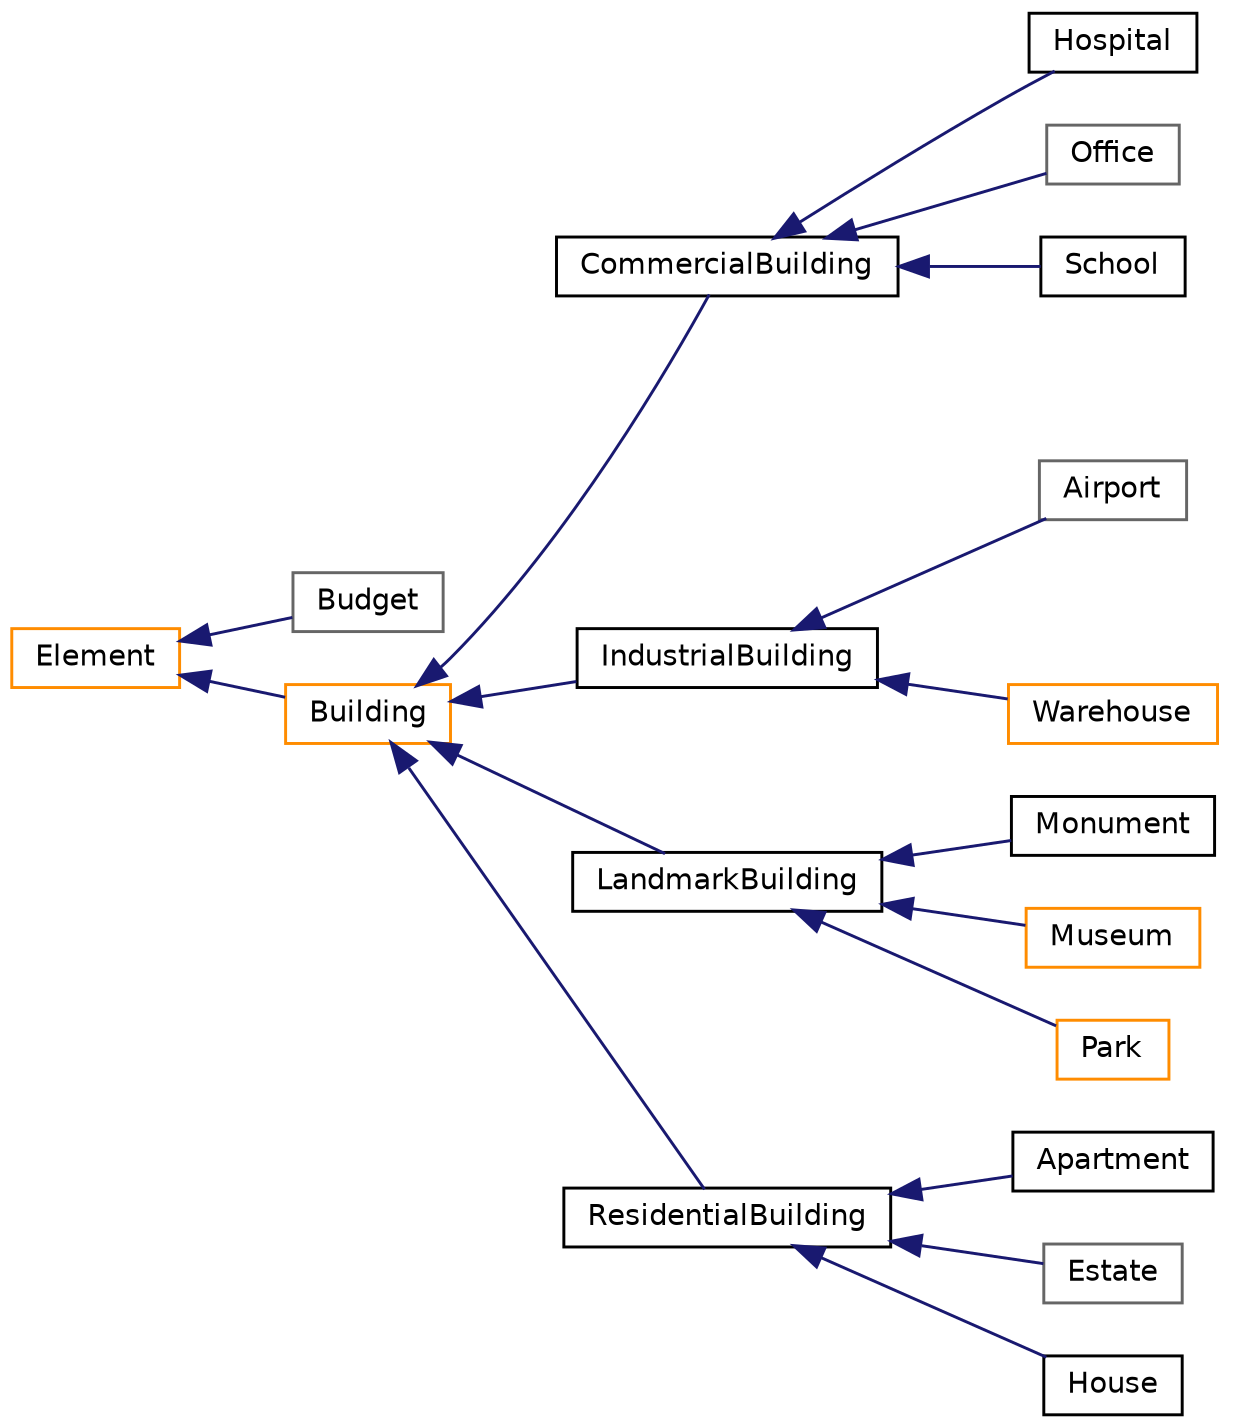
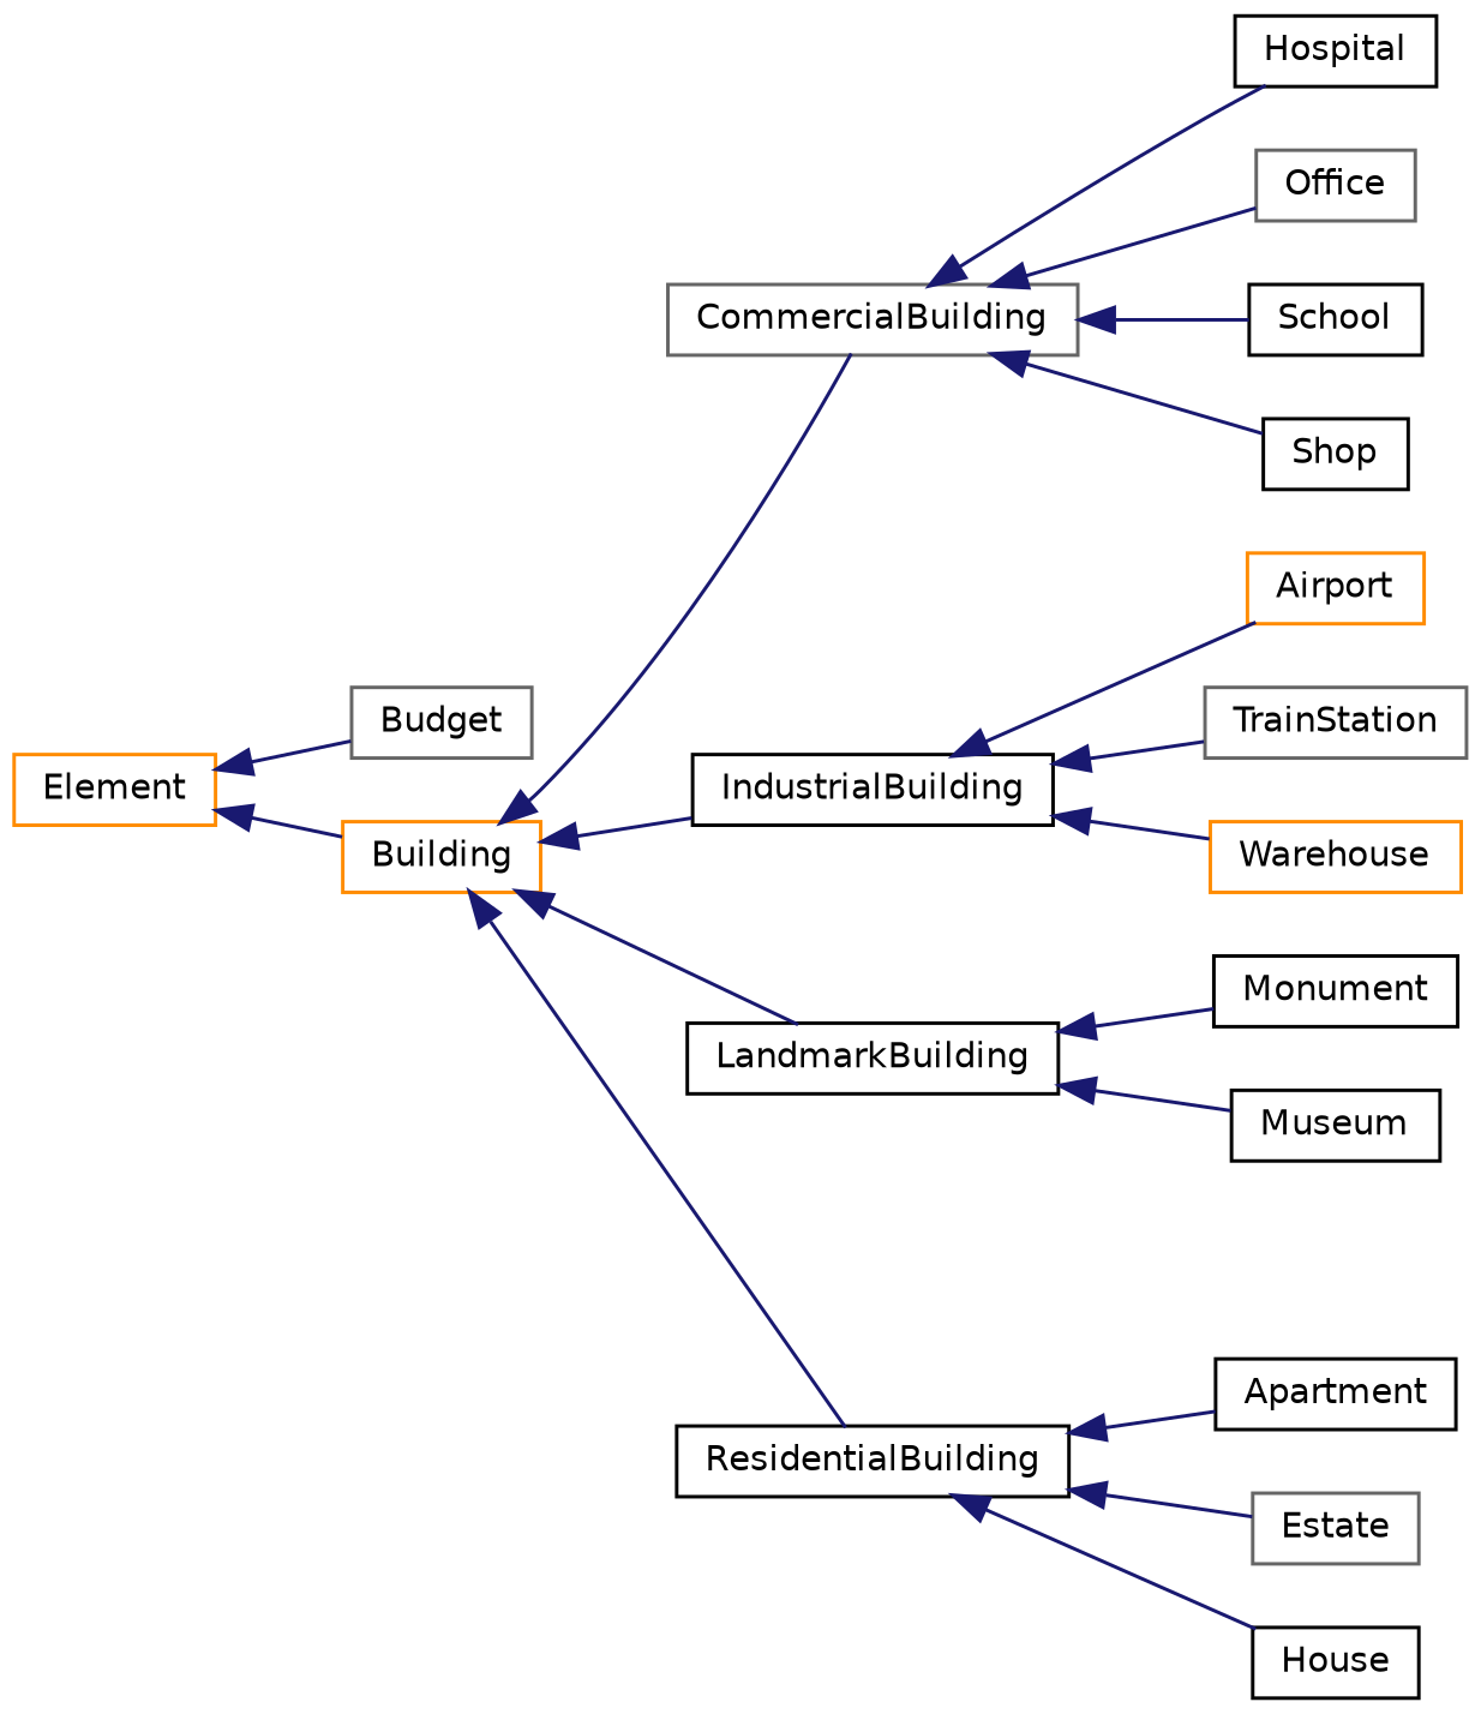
  digraph {
    fontname="DejaVu Sans"
    rankdir=LR
    node [color=black fillcolor=white fontname="DejaVu Sans" fontsize=10 shape=record style=filled]
    edge [color=midnightblue dir=back fontname="DejaVu Sans" fontsize=10 labelfontname=Helvetica labelfontsize=10 style=solid]
    n1 [color=darkorange height=0.2 label=Element width=0.4]
    n2 [color=gray40 height=0.2 label=Budget width=0.4]
    n3 [color=darkorange height=0.2 label=Building width=0.4]
-   n4 [height=0.2 label=CommercialBuilding width=0.4]
+   n4 [color=gray40 height=0.2 label=CommercialBuilding width=0.4]
    n5 [height=0.2 label=IndustrialBuilding width=0.4]
    n6 [height=0.2 label=LandmarkBuilding width=0.4]
    n7 [height=0.2 label=ResidentialBuilding width=0.4]
    n8 [height=0.2 label=Hospital width=0.4]
    n9 [color=gray40 height=0.2 label=Office width=0.4]
    n10 [height=0.2 label=School width=0.4]
-   n12 [color=gray40 height=0.2 label=Airport width=0.4]
+   n11 [height=0.2 label=Shop width=0.4]
+   n12 [color=darkorange height=0.2 label=Airport width=0.4]
+   n13 [color=gray40 height=0.2 label=TrainStation width=0.4]
    n14 [color=darkorange height=0.2 label=Warehouse width=0.4]
    n15 [height=0.2 label=Monument width=0.4]
-   n16 [color=darkorange height=0.2 label=Museum width=0.4]
-   n17 [color=darkorange height=0.2 label=Park width=0.4]
+   n16 [height=0.2 label=Museum width=0.4]
    n18 [height=0.2 label=Apartment width=0.4]
    n19 [color=gray40 height=0.2 label=Estate width=0.4]
    n20 [height=0.2 label=House width=0.4]
    n1 -> n2
    n1 -> n3
    n3 -> n4
    n3 -> n5
    n3 -> n6
    n3 -> n7
    n4 -> n8
    n4 -> n9
    n4 -> n10
+   n4 -> n11
    n5 -> n12
+   n5 -> n13
    n5 -> n14
    n6 -> n15
    n6 -> n16
-   n6 -> n17
    n7 -> n18
    n7 -> n19
    n7 -> n20
  }
